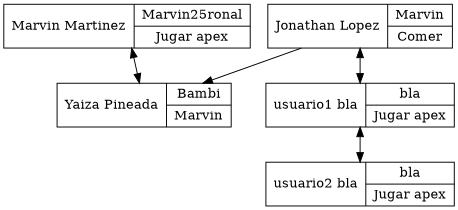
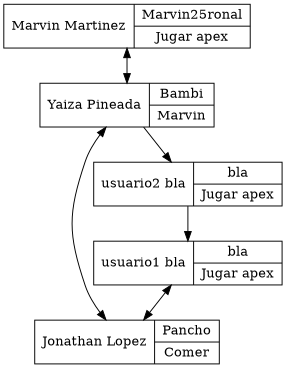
  digraph {
    concentrate=True
    rankdir=TB
    node [shape=record]
    n1 [label="Marvin Martinez|{Marvin25ronal|Jugar apex}"]
    n2 [label="Yaiza Pineada|{Bambi|Marvin}"]
-   n3 [label="Jonathan Lopez|{Marvin|Comer}"]
+   n3 [label="Jonathan Lopez|{Pancho|Comer}"]
    n4 [label="usuario1 bla|{bla|Jugar apex}"]
    n5 [label="usuario2 bla|{bla|Jugar apex}"]
    n1 -> n2
    n2 -> n1
+   n2 -> n3
    n3 -> n2
    n3 -> n4
    n4 -> n3
-   n4 -> n5
+   n2 -> n5
    n5 -> n4
  }
